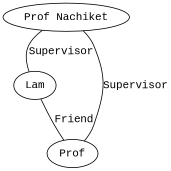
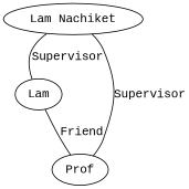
  graph {
    fontname="Liberation Mono"
    node [fontname="Liberation Mono"]
    edge [fontname="Liberation Mono"]
-   n1 [label="Prof Nachiket"]
+   n1 [label="Lam Nachiket"]
    n2 [label=Lam]
    n3 [label=Prof]
    n1 -- n2 [label=Supervisor]
    n1 -- n3 [label=Supervisor]
    n2 -- n3 [label=Friend]
  }
